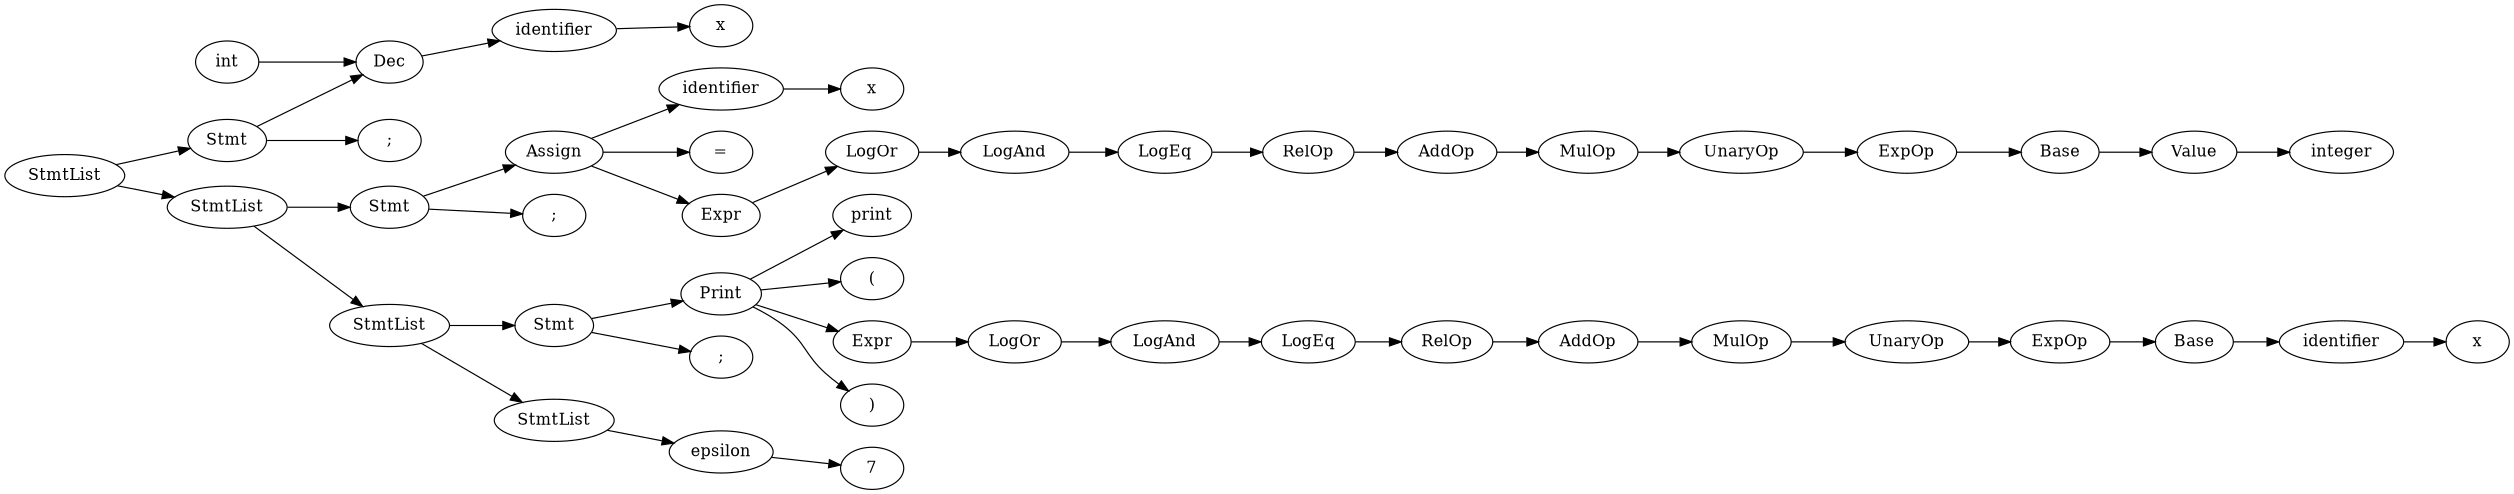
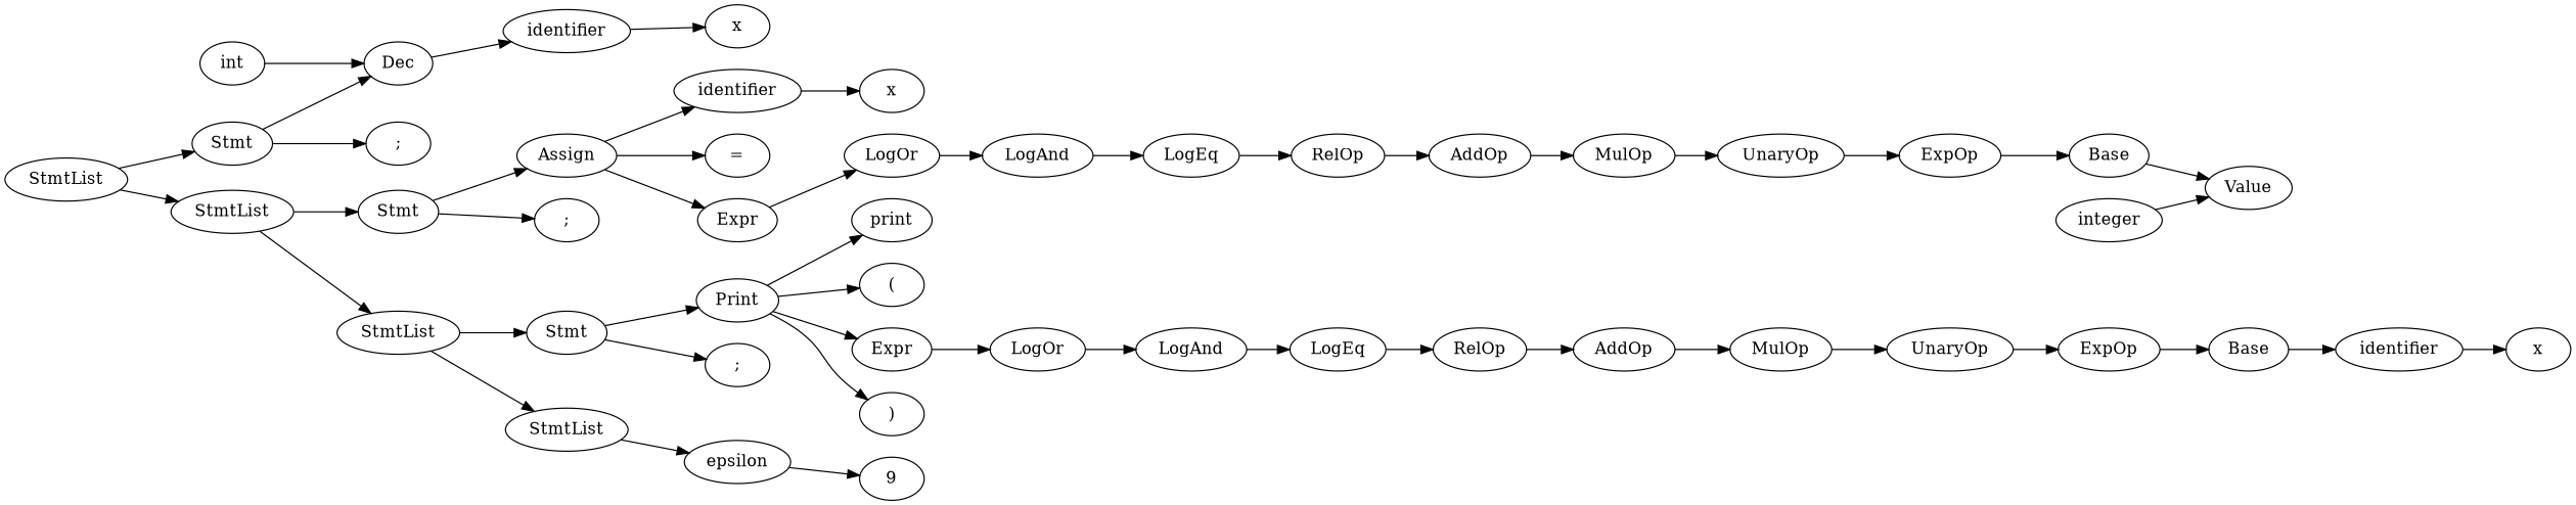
  digraph {
    rankdir=LR
    n1 [label=StmtList]
    n2 [label=Stmt]
    n3 [label=StmtList]
    n4 [label=Dec]
    n5 [label=";"]
    n6 [label=Stmt]
    n7 [label=StmtList]
    n8 [label=identifier]
    n9 [label=int]
    n10 [label=x]
    n11 [label=Assign]
    n12 [label=";"]
    n13 [label=Stmt]
    n14 [label=StmtList]
    n15 [label=identifier]
    n16 [label="="]
    n17 [label=Expr]
    n18 [label=x]
    n19 [label=LogOr]
    n20 [label=LogAnd]
    n21 [label=LogEq]
    n22 [label=RelOp]
    n23 [label=AddOp]
    n24 [label=MulOp]
    n25 [label=UnaryOp]
    n26 [label=ExpOp]
    n27 [label=Base]
    n28 [label=Value]
    n29 [label=integer]
-   n30 [label=7]
+   n30 [label=9]
    n31 [label=Print]
    n32 [label=";"]
    n33 [label=epsilon]
    n34 [label=print]
    n35 [label="("]
    n36 [label=Expr]
    n37 [label=")"]
    n38 [label=LogOr]
    n39 [label=LogAnd]
    n40 [label=LogEq]
    n41 [label=RelOp]
    n42 [label=AddOp]
    n43 [label=MulOp]
    n44 [label=UnaryOp]
    n45 [label=ExpOp]
    n46 [label=Base]
    n47 [label=identifier]
    n48 [label=x]
    n1 -> n2
    n1 -> n3
    n2 -> n4
    n2 -> n5
    n3 -> n6
    n3 -> n7
    n4 -> n8
    n6 -> n11
    n6 -> n12
    n7 -> n13
    n7 -> n14
    n8 -> n10
    n9 -> n4
    n11 -> n15
    n11 -> n16
    n11 -> n17
    n13 -> n31
    n13 -> n32
    n14 -> n33
    n15 -> n18
    n17 -> n19
    n19 -> n20
    n20 -> n21
    n21 -> n22
    n22 -> n23
    n23 -> n24
    n24 -> n25
    n25 -> n26
    n26 -> n27
    n27 -> n28
-   n28 -> n29
+   n29 -> n28
    n31 -> n34
    n31 -> n35
    n31 -> n36
    n31 -> n37
    n33 -> n30
    n36 -> n38
    n38 -> n39
    n39 -> n40
    n40 -> n41
    n41 -> n42
    n42 -> n43
    n43 -> n44
    n44 -> n45
    n45 -> n46
    n46 -> n47
    n47 -> n48
  }
